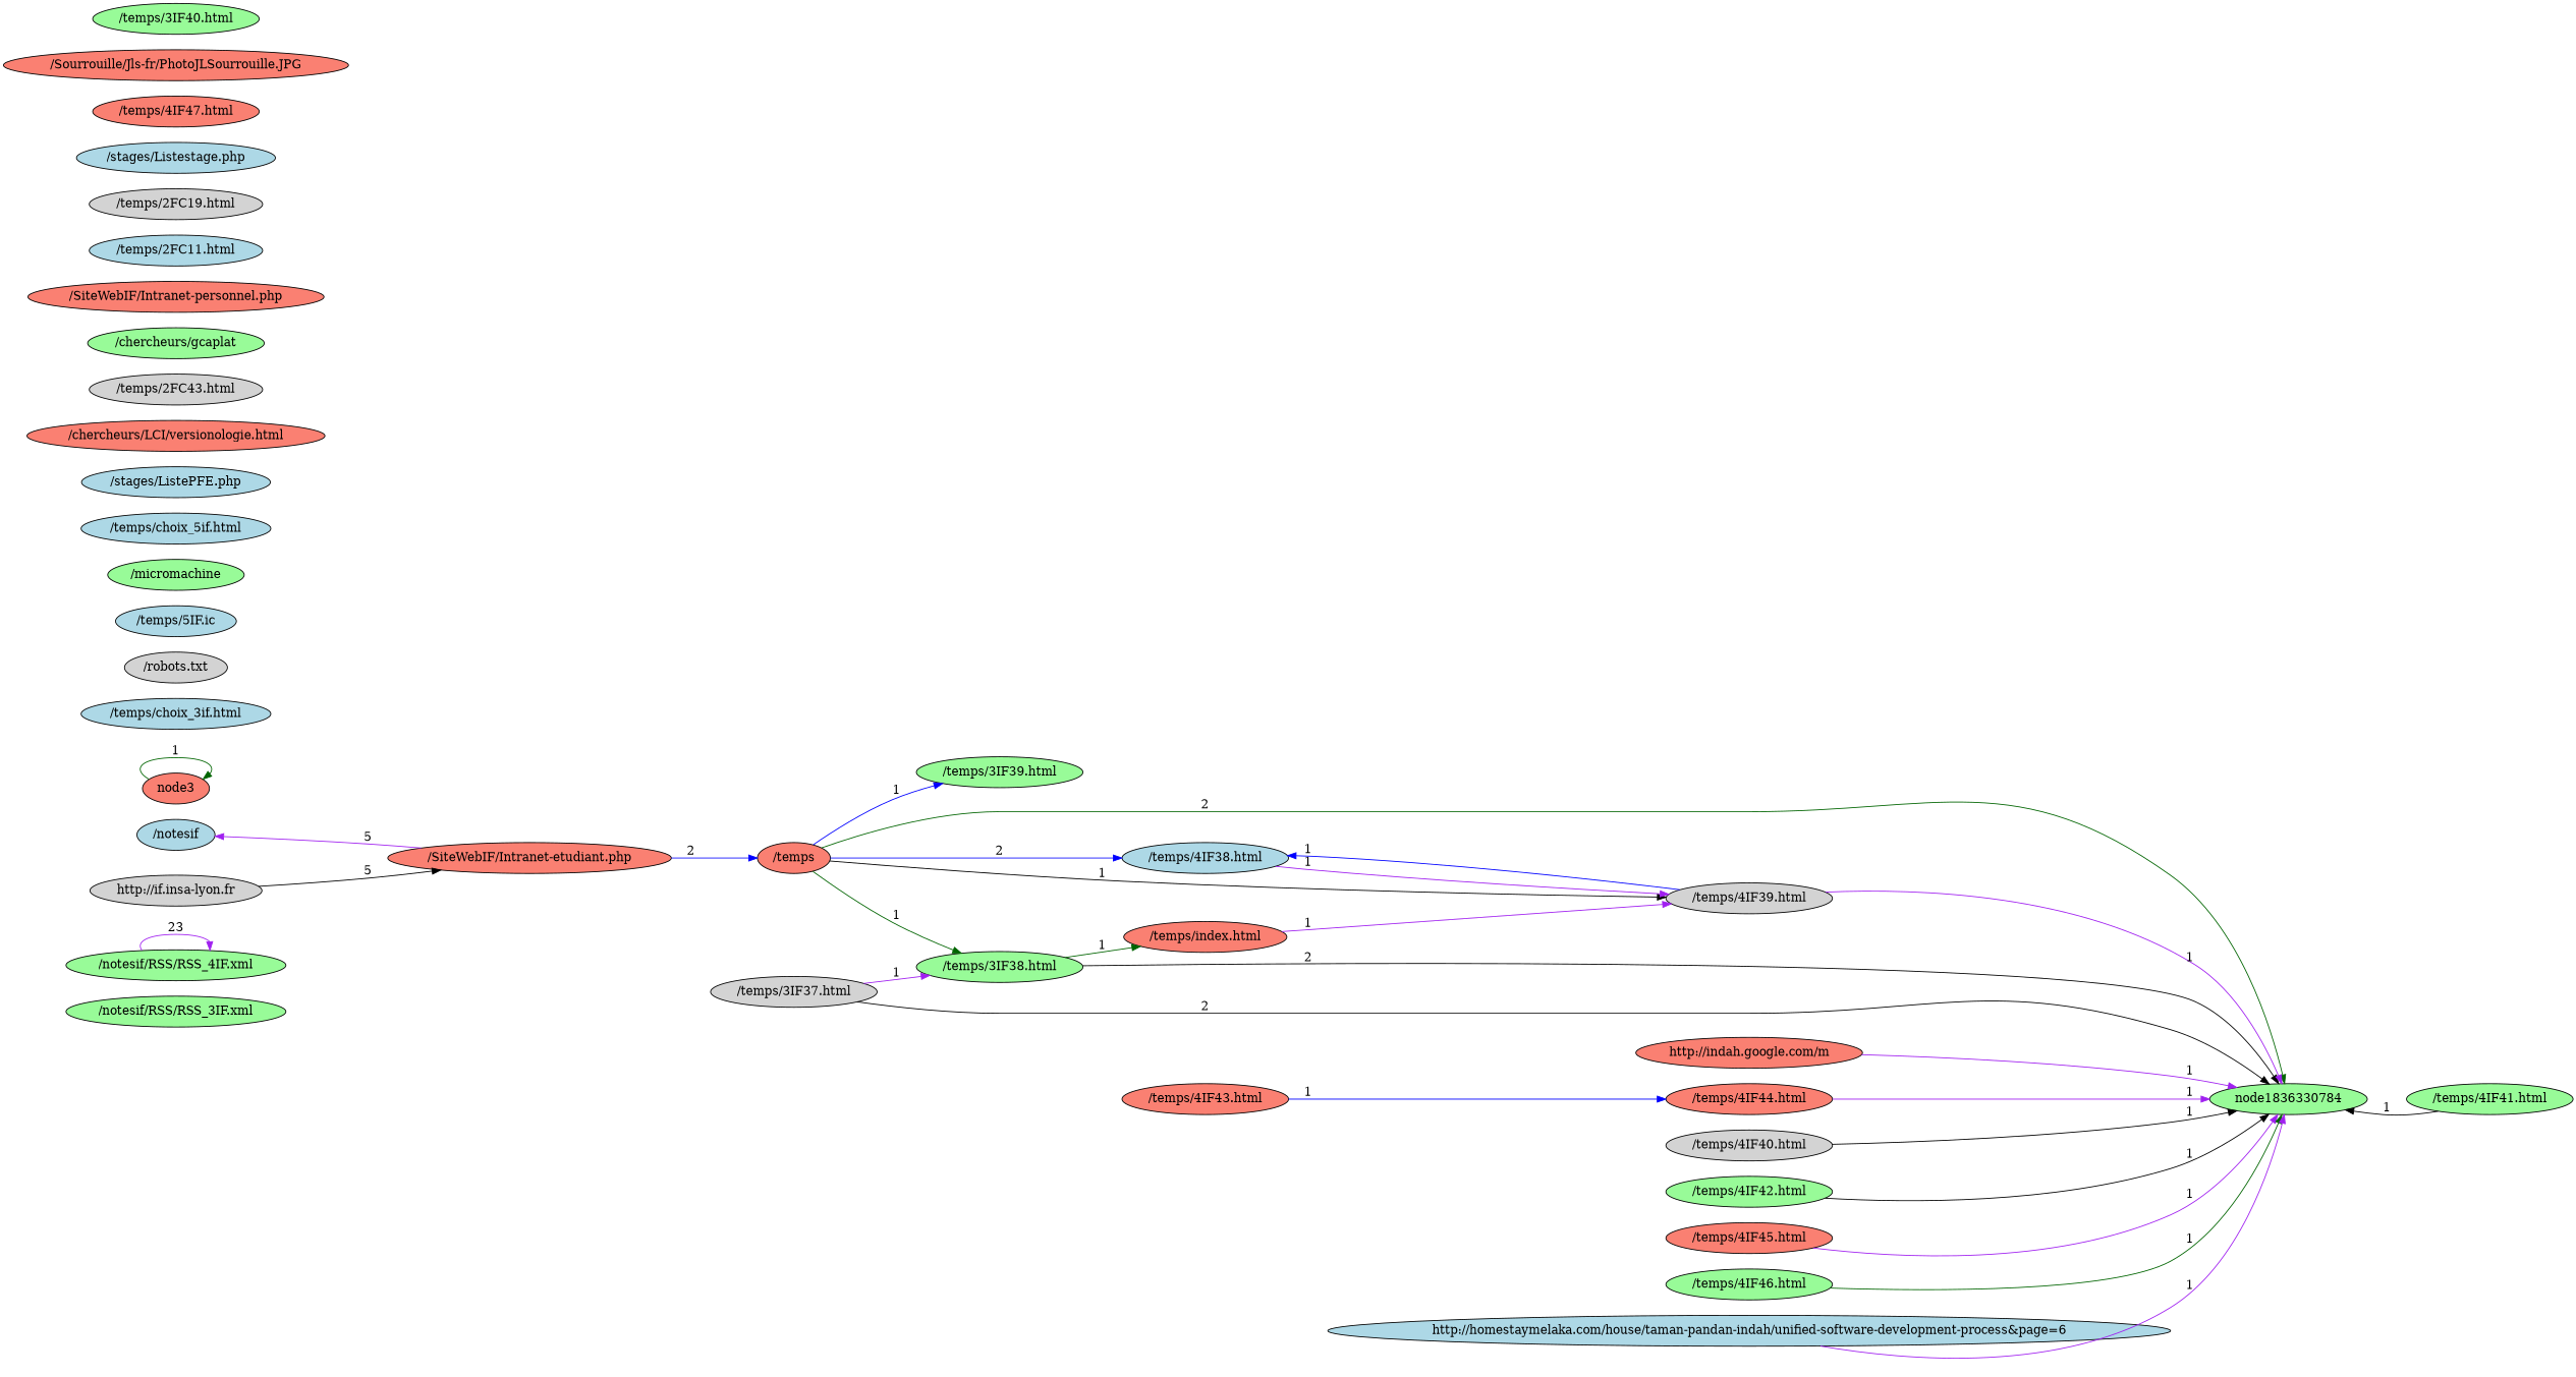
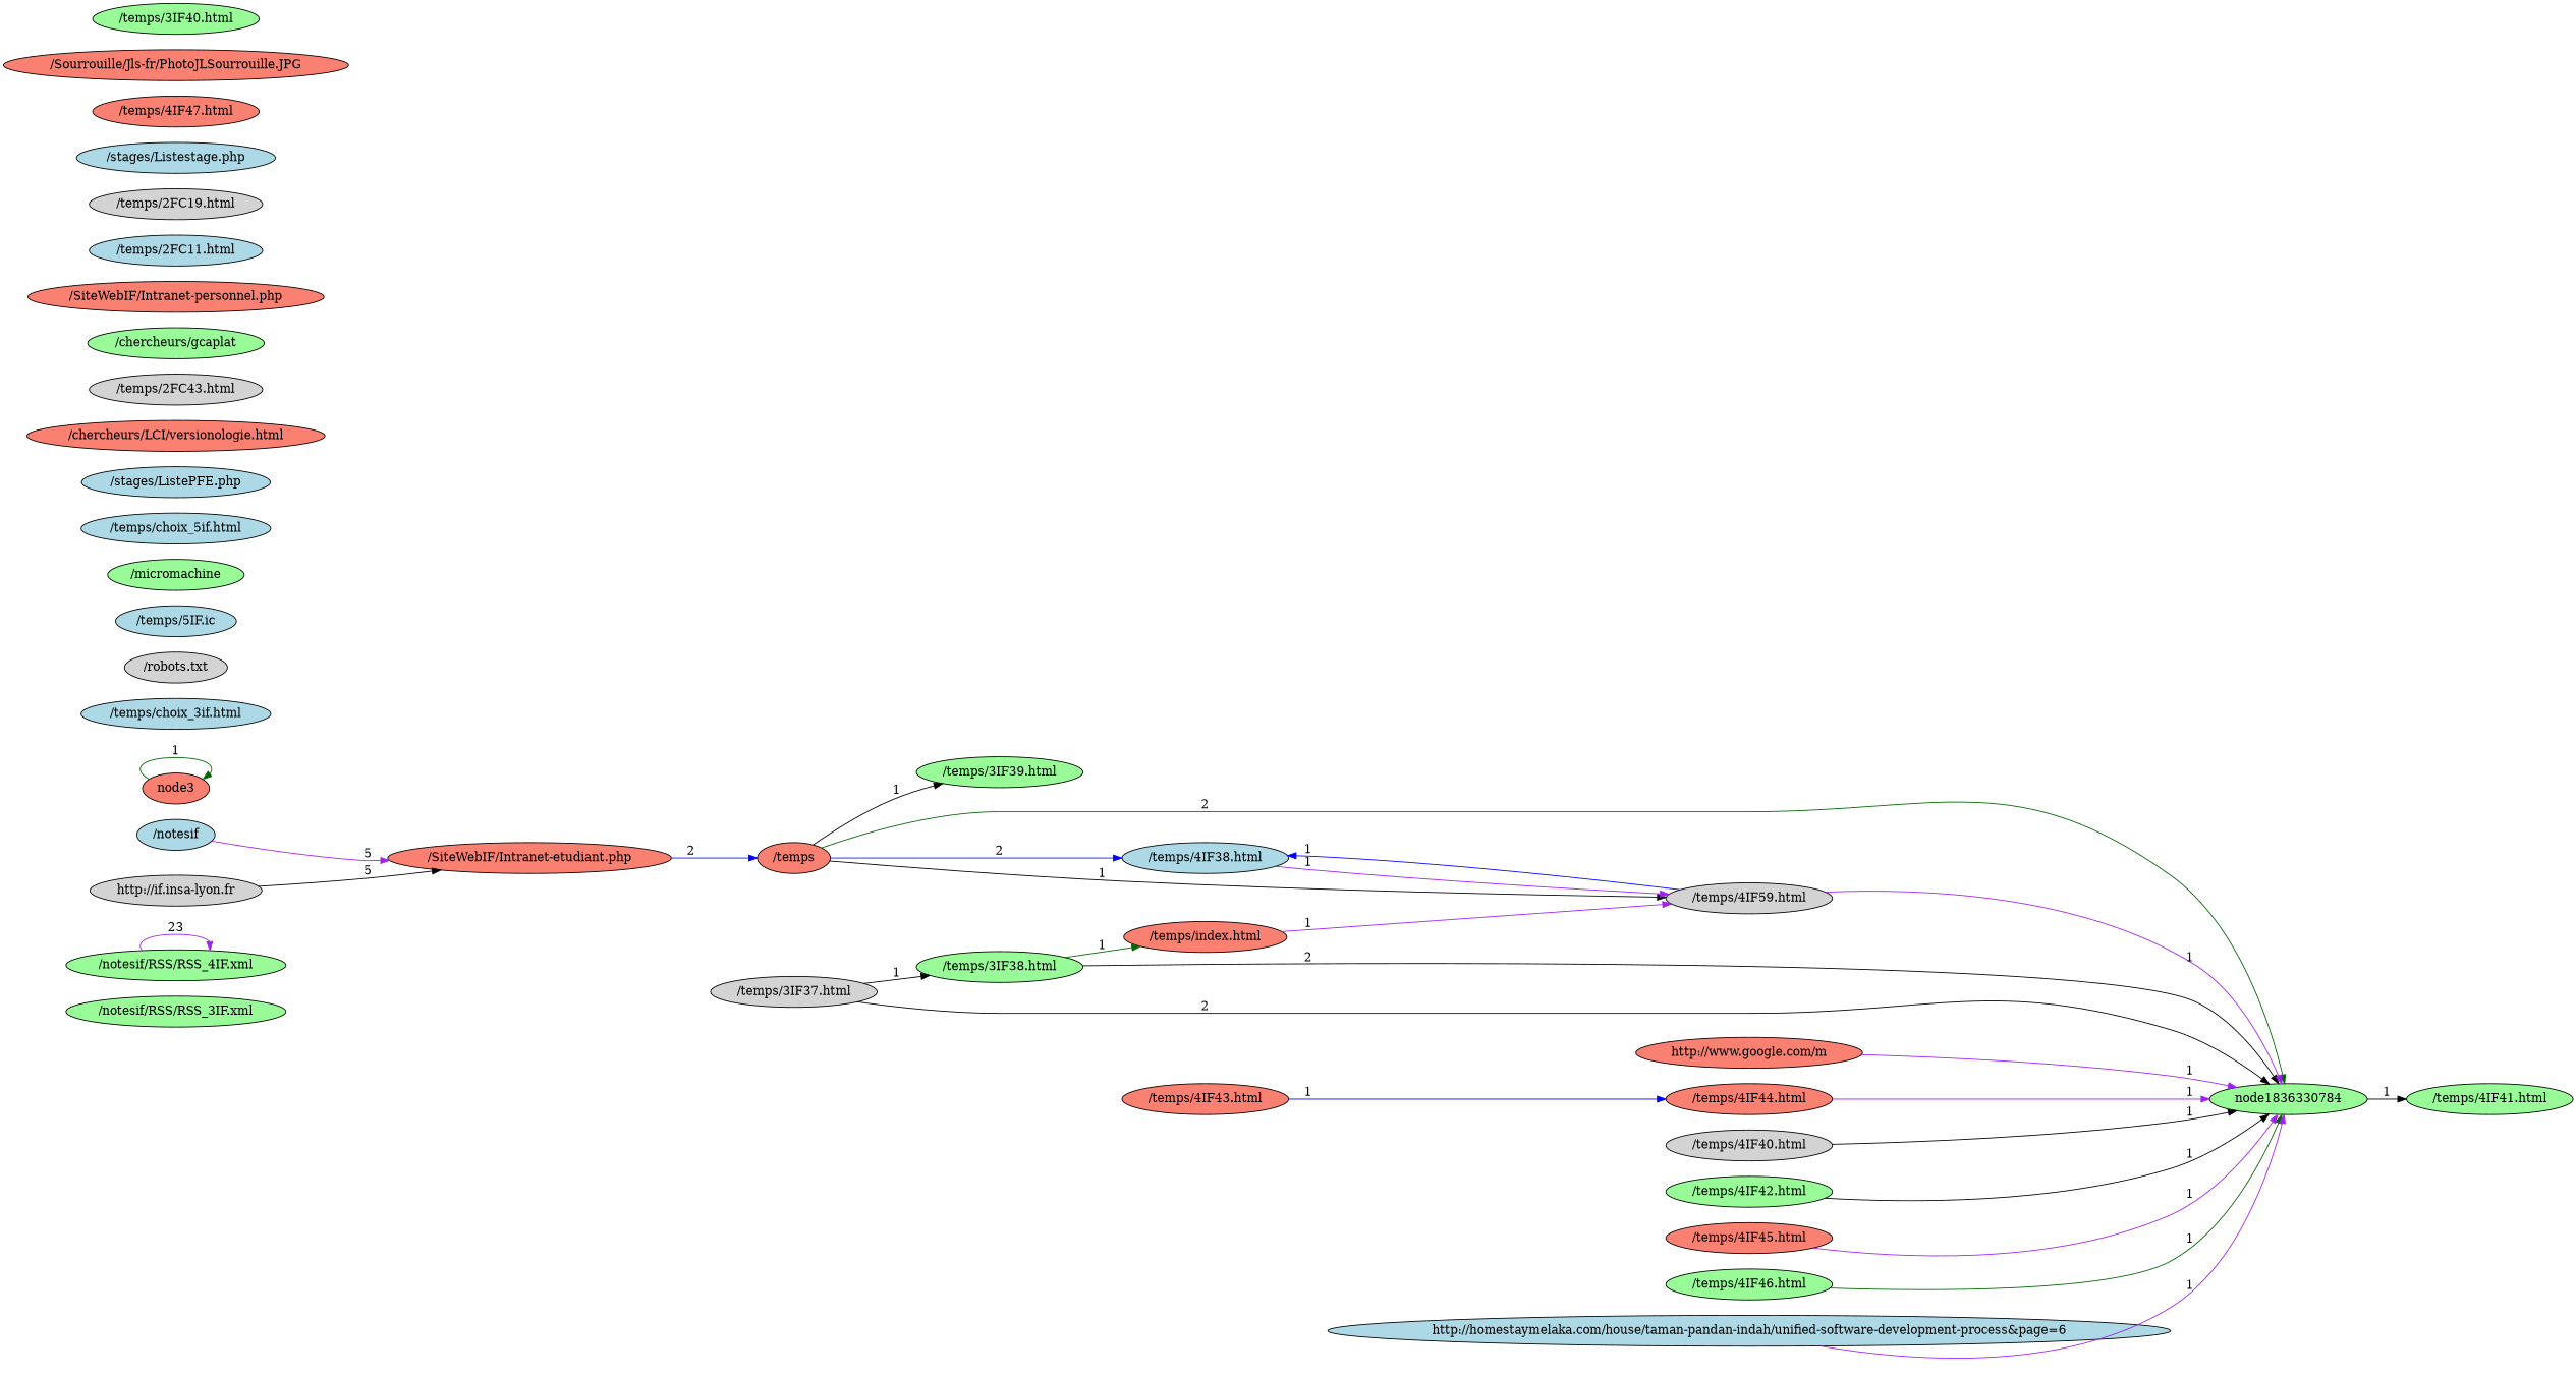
  digraph {
    rankdir=LR
    node [fillcolor=salmon style=filled]
    edge [color=purple]
    n1 [fillcolor=palegreen label="/notesif/RSS/RSS_3IF.xml"]
    n2 [fillcolor=palegreen label="/notesif/RSS/RSS_4IF.xml"]
    n3 [fillcolor=lightblue label="/notesif"]
    node3
    n5 [label="/temps"]
    n6 [fillcolor=lightblue label="/temps/4IF38.html"]
    n7 [fillcolor=palegreen label="/temps/3IF38.html"]
-   n8 [fillcolor=lightgrey label="/temps/4IF39.html"]
+   n8 [fillcolor=lightgrey label="/temps/4IF59.html"]
    n9 [fillcolor=palegreen label="/temps/3IF39.html"]
    node1836330784 [fillcolor=palegreen]
    n11 [label="/temps/index.html"]
    n12 [label="/SiteWebIF/Intranet-etudiant.php"]
    n13 [fillcolor=lightblue label="/temps/choix_3if.html"]
    n14 [fillcolor=lightgrey label="/robots.txt"]
    n15 [fillcolor=lightblue label="/temps/5IF.ic"]
    n16 [fillcolor=palegreen label="/micromachine"]
-   n17 [label="http://indah.google.com/m"]
+   n17 [label="http://www.google.com/m"]
    n18 [fillcolor=lightgrey label="http://if.insa-lyon.fr"]
    n19 [fillcolor=lightblue label="/temps/choix_5if.html"]
    n20 [fillcolor=lightblue label="/stages/ListePFE.php"]
    n21 [label="/temps/4IF44.html"]
    n22 [fillcolor=lightgrey label="/temps/4IF40.html"]
    n23 [fillcolor=palegreen label="/temps/4IF41.html"]
    n24 [label="/chercheurs/LCI/versionologie.html"]
    n25 [fillcolor=lightgrey label="/temps/2FC43.html"]
    n26 [fillcolor=palegreen label="/chercheurs/gcaplat"]
    n27 [label="/SiteWebIF/Intranet-personnel.php"]
    n28 [fillcolor=lightgrey label="/temps/3IF37.html"]
    n29 [fillcolor=lightblue label="/temps/2FC11.html"]
    n30 [fillcolor=lightgrey label="/temps/2FC19.html"]
    n31 [fillcolor=lightblue label="/stages/Listestage.php"]
    n32 [fillcolor=palegreen label="/temps/4IF42.html"]
    n33 [label="/temps/4IF43.html"]
    n34 [label="/temps/4IF45.html"]
    n35 [fillcolor=palegreen label="/temps/4IF46.html"]
    n36 [label="/temps/4IF47.html"]
    n37 [label="/Sourrouille/Jls-fr/PhotoJLSourrouille.JPG"]
    n38 [fillcolor=lightblue label="http://homestaymelaka.com/house/taman-pandan-indah/unified-software-development-process&page=6"]
    n39 [fillcolor=palegreen label="/temps/3IF40.html"]
    n2 -> n2 [label=23]
    node3 -> node3 [color=darkgreen label=1]
    n5 -> n6 [color=blue label=2]
-   n5 -> n7 [color=darkgreen label=1]
    n5 -> n8 [color=black label=1]
-   n5 -> n9 [color=blue label=1]
+   n5 -> n9 [color=black label=1]
    n5 -> node1836330784 [color=darkgreen label=2]
    n6 -> n8 [label=1]
    n7 -> node1836330784 [color=black label=2]
    n7 -> n11 [color=darkgreen label=1]
    n8 -> n6 [color=blue label=1]
    n8 -> node1836330784 [label=1]
    n11 -> n8 [label=1]
-   n12 -> n3 [label=5]
+   n3 -> n12 [label=5]
    n12 -> n5 [color=blue label=2]
    n17 -> node1836330784 [label=1]
    n18 -> n12 [color=black label=5]
    n21 -> node1836330784 [label=1]
    n22 -> node1836330784 [color=black label=1]
-   n23 -> node1836330784 [color=black label=1]
-   n28 -> n7 [label=1]
+   node1836330784 -> n23 [color=black label=1]
+   n28 -> n7 [color=black label=1]
    n28 -> node1836330784 [color=black label=2]
    n32 -> node1836330784 [color=black label=1]
    n33 -> n21 [color=blue label=1]
    n34 -> node1836330784 [label=1]
    n35 -> node1836330784 [color=darkgreen label=1]
    n38 -> node1836330784 [label=1]
  }
